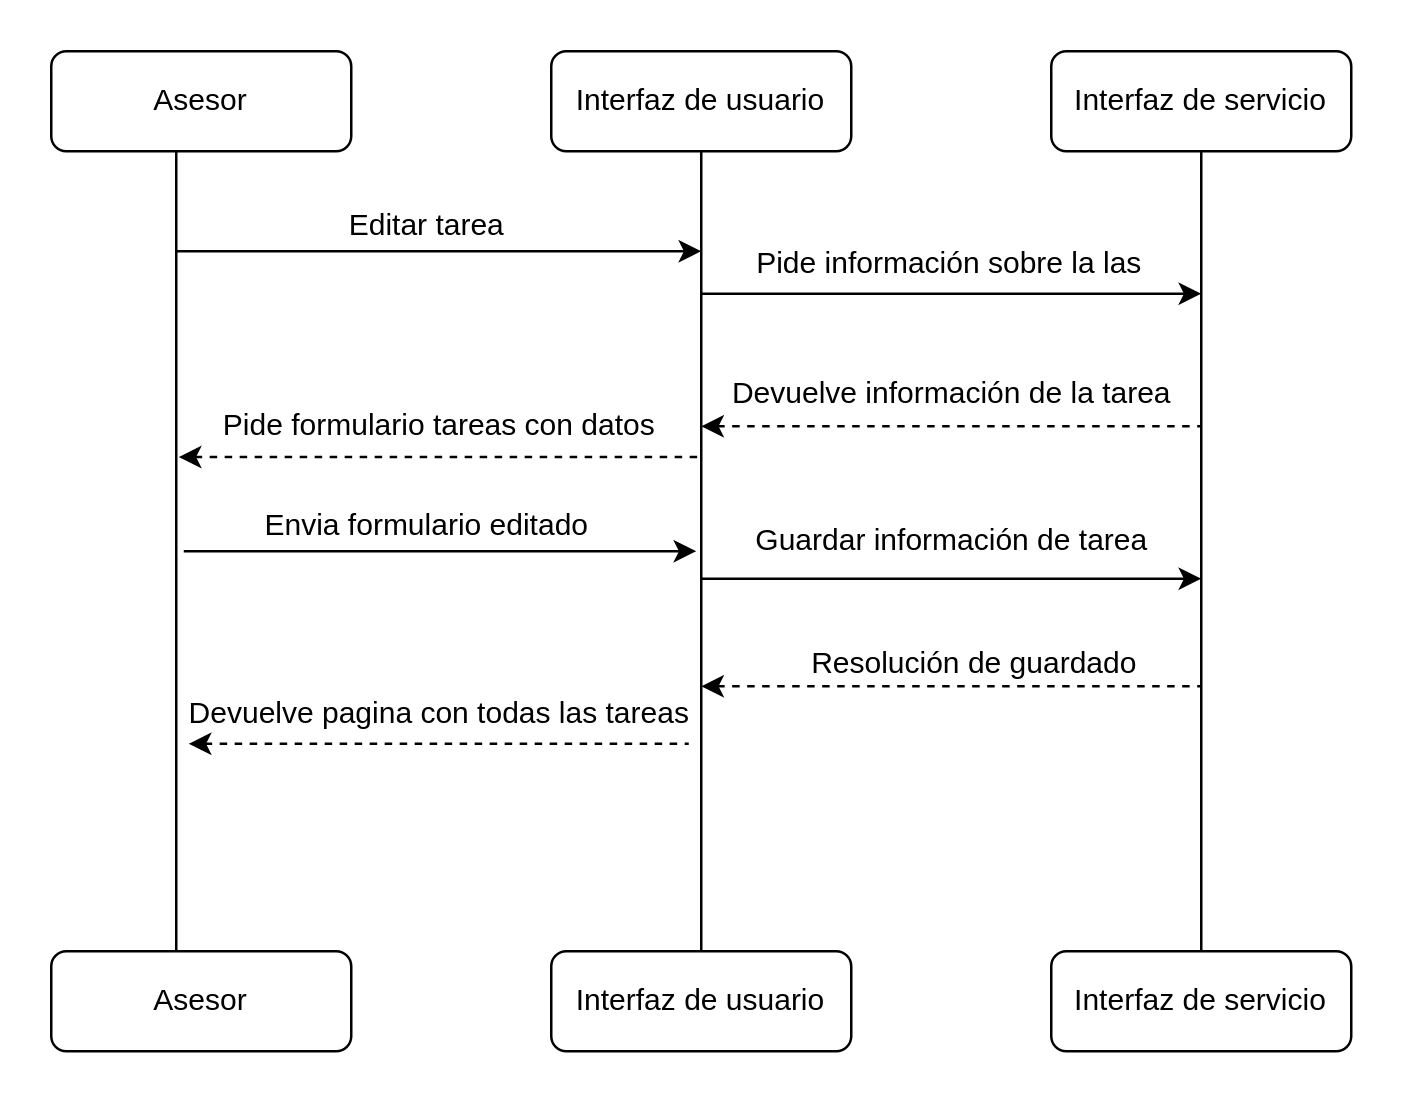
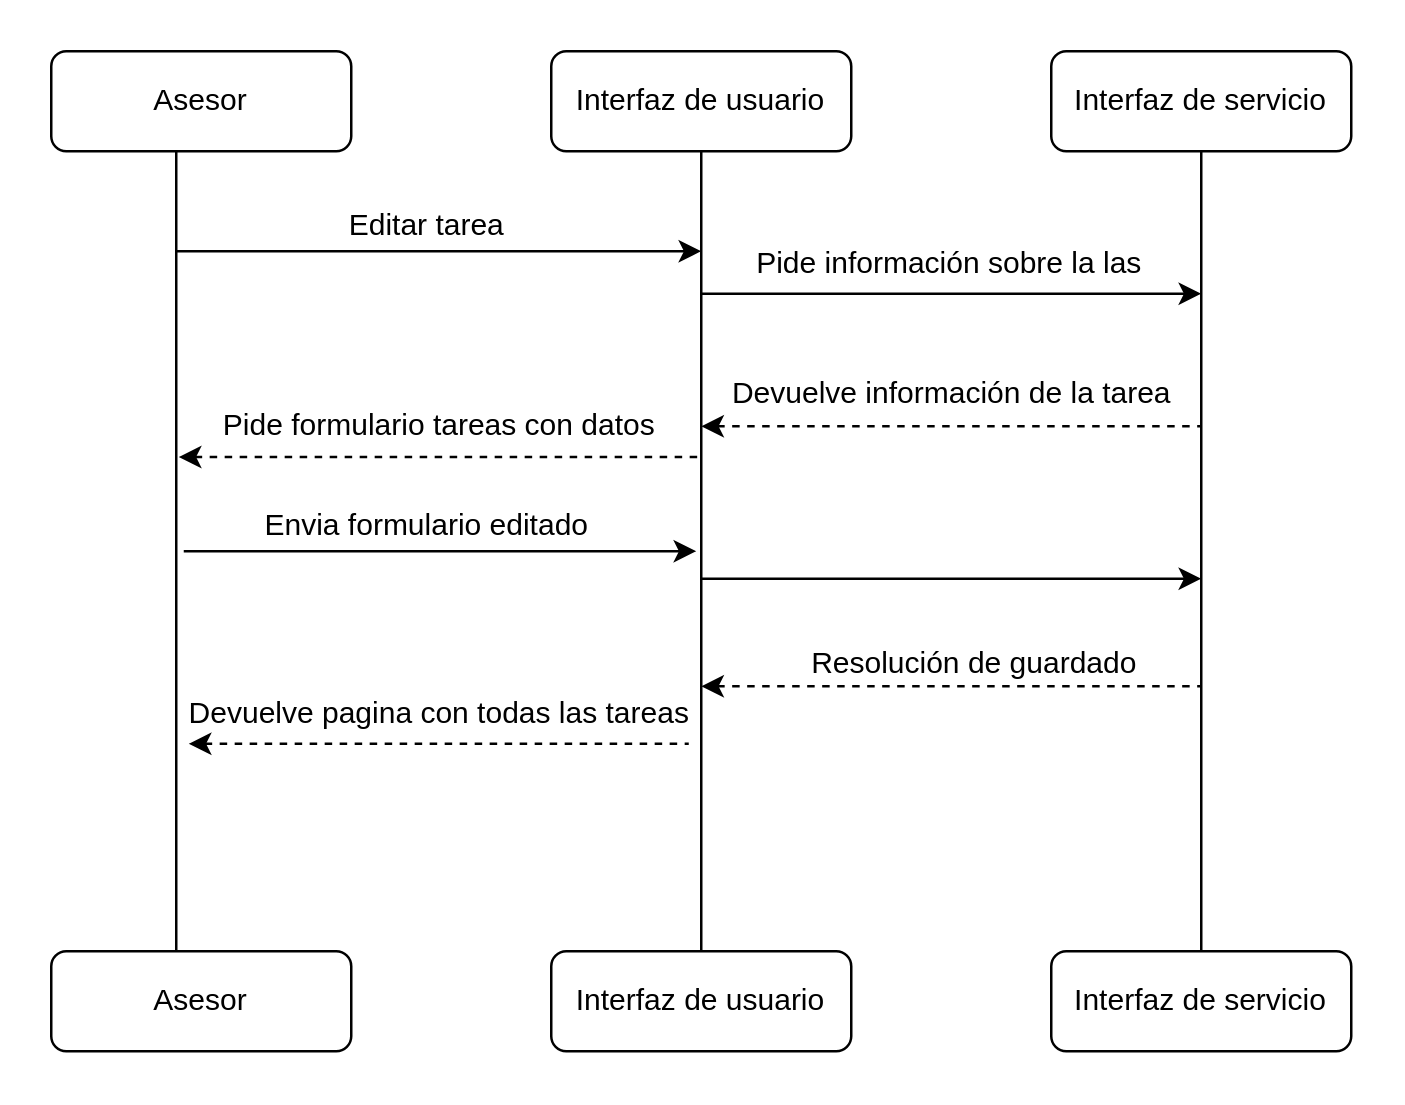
  <mxCell id="0" />
  <mxCell id="1" parent="0" />
  <mxCell id="2" style="edgeStyle=orthogonalEdgeStyle;rounded=0;orthogonalLoop=1;jettySize=auto;html=1;endArrow=none;endFill=0;" parent="1" source="3" target="8" edge="1"><mxGeometry relative="1" as="geometry"><Array as="points"><mxPoint x="70" y="150" /><mxPoint x="70" y="150" /></Array></mxGeometry></mxCell>
  <mxCell id="3" value="Asesor" style="rounded=1;whiteSpace=wrap;html=1;" parent="1" vertex="1"><mxGeometry x="20" y="20" width="120" height="40" as="geometry" /></mxCell>
  <mxCell id="4" style="edgeStyle=orthogonalEdgeStyle;rounded=0;orthogonalLoop=1;jettySize=auto;html=1;entryX=0.5;entryY=0;entryDx=0;entryDy=0;endArrow=none;endFill=0;" parent="1" source="5" target="9" edge="1"><mxGeometry relative="1" as="geometry" /></mxCell>
  <mxCell id="5" value="Interfaz de usuario" style="rounded=1;whiteSpace=wrap;html=1;" parent="1" vertex="1"><mxGeometry x="220" y="20" width="120" height="40" as="geometry" /></mxCell>
  <mxCell id="6" style="edgeStyle=orthogonalEdgeStyle;rounded=0;orthogonalLoop=1;jettySize=auto;html=1;endArrow=none;endFill=0;" parent="1" source="7" target="10" edge="1"><mxGeometry relative="1" as="geometry" /></mxCell>
  <mxCell id="7" value="Interfaz de servicio" style="rounded=1;whiteSpace=wrap;html=1;" parent="1" vertex="1"><mxGeometry x="420" y="20" width="120" height="40" as="geometry" /></mxCell>
  <mxCell id="8" value="Asesor" style="rounded=1;whiteSpace=wrap;html=1;" parent="1" vertex="1"><mxGeometry x="20" y="380" width="120" height="40" as="geometry" /></mxCell>
  <mxCell id="9" value="Interfaz de usuario" style="rounded=1;whiteSpace=wrap;html=1;" parent="1" vertex="1"><mxGeometry x="220" y="380" width="120" height="40" as="geometry" /></mxCell>
  <mxCell id="10" value="Interfaz de servicio" style="rounded=1;whiteSpace=wrap;html=1;" parent="1" vertex="1"><mxGeometry x="420" y="380" width="120" height="40" as="geometry" /></mxCell>
  <mxCell id="11" value="" style="endArrow=classic;html=1;rounded=0;" parent="1" edge="1"><mxGeometry width="50" height="50" relative="1" as="geometry"><mxPoint x="73" y="220" as="sourcePoint" /><mxPoint x="278" y="220" as="targetPoint" /></mxGeometry></mxCell>
  <mxCell id="12" value="" style="endArrow=none;html=1;rounded=0;endFill=0;startArrow=classic;startFill=1;dashed=1;" parent="1" edge="1"><mxGeometry width="50" height="50" relative="1" as="geometry"><mxPoint x="280" y="274" as="sourcePoint" /><mxPoint x="480" y="274" as="targetPoint" /></mxGeometry></mxCell>
  <mxCell id="13" value="" style="endArrow=classic;html=1;rounded=0;" parent="1" edge="1"><mxGeometry width="50" height="50" relative="1" as="geometry"><mxPoint x="70" y="100" as="sourcePoint" /><mxPoint x="280" y="100" as="targetPoint" /></mxGeometry></mxCell>
  <mxCell id="14" value="Editar tarea" style="text;html=1;align=center;verticalAlign=middle;resizable=0;points=[];autosize=1;strokeColor=none;fillColor=none;" parent="1" vertex="1"><mxGeometry x="130" y="80" width="80" height="20" as="geometry" /></mxCell>
  <mxCell id="15" value="" style="endArrow=none;html=1;rounded=0;endFill=0;startArrow=classic;startFill=1;dashed=1;" parent="1" edge="1"><mxGeometry width="50" height="50" relative="1" as="geometry"><mxPoint x="71" y="182.31" as="sourcePoint" /><mxPoint x="279" y="182.31" as="targetPoint" /></mxGeometry></mxCell>
  <mxCell id="16" value="Pide formulario tareas con datos" style="text;html=1;align=center;verticalAlign=middle;resizable=0;points=[];autosize=1;strokeColor=none;fillColor=none;" parent="1" vertex="1"><mxGeometry x="70" y="160" width="210" height="20" as="geometry" /></mxCell>
  <mxCell id="17" value="Envia formulario editado" style="text;html=1;align=center;verticalAlign=middle;resizable=0;points=[];autosize=1;strokeColor=none;fillColor=none;" parent="1" vertex="1"><mxGeometry x="100" y="200" width="140" height="20" as="geometry" /></mxCell>
  <mxCell id="18" value="" style="endArrow=classic;html=1;rounded=0;" parent="1" edge="1"><mxGeometry width="50" height="50" relative="1" as="geometry"><mxPoint x="280" y="231" as="sourcePoint" /><mxPoint x="480" y="231" as="targetPoint" /></mxGeometry></mxCell>
- <mxCell id="19" value="Guardar información de tarea" style="text;html=1;align=center;verticalAlign=middle;resizable=0;points=[];autosize=1;strokeColor=none;fillColor=none;" parent="1" vertex="1"><mxGeometry x="295" y="206" width="170" height="20" as="geometry" /></mxCell>
  <mxCell id="20" value="" style="endArrow=none;html=1;rounded=0;endFill=0;startArrow=classic;startFill=1;dashed=1;" parent="1" edge="1"><mxGeometry width="50" height="50" relative="1" as="geometry"><mxPoint x="75" y="297" as="sourcePoint" /><mxPoint x="275" y="297" as="targetPoint" /></mxGeometry></mxCell>
  <mxCell id="21" value="Resolución de guardado" style="text;html=1;align=center;verticalAlign=middle;resizable=0;points=[];autosize=1;strokeColor=none;fillColor=none;" parent="1" vertex="1"><mxGeometry x="314" y="255" width="150" height="20" as="geometry" /></mxCell>
  <mxCell id="22" value="Devuelve pagina con todas las tareas" style="text;html=1;align=center;verticalAlign=middle;resizable=0;points=[];autosize=1;strokeColor=none;fillColor=none;" parent="1" vertex="1"><mxGeometry x="65" y="275" width="220" height="20" as="geometry" /></mxCell>
  <mxCell id="23" value="" style="endArrow=classic;html=1;rounded=0;" parent="1" edge="1"><mxGeometry width="50" height="50" relative="1" as="geometry"><mxPoint x="280" y="117" as="sourcePoint" /><mxPoint x="480" y="117" as="targetPoint" /></mxGeometry></mxCell>
  <mxCell id="24" value="Pide información sobre la las" style="text;html=1;align=center;verticalAlign=middle;resizable=0;points=[];autosize=1;strokeColor=none;fillColor=none;" parent="1" vertex="1"><mxGeometry x="289" y="95" width="180" height="20" as="geometry" /></mxCell>
  <mxCell id="25" value="" style="endArrow=none;html=1;rounded=0;endFill=0;startArrow=classic;startFill=1;dashed=1;" parent="1" edge="1"><mxGeometry width="50" height="50" relative="1" as="geometry"><mxPoint x="280" y="170" as="sourcePoint" /><mxPoint x="480" y="170" as="targetPoint" /></mxGeometry></mxCell>
  <mxCell id="26" value="Devuelve información de la tarea" style="text;html=1;align=center;verticalAlign=middle;resizable=0;points=[];autosize=1;strokeColor=none;fillColor=none;" parent="1" vertex="1"><mxGeometry x="285" y="147" width="190" height="20" as="geometry" /></mxCell>
